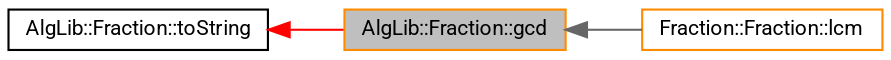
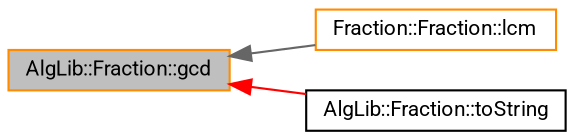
  digraph {
    fontname=Roboto
    rankdir=LR
    node [color=darkorange fillcolor=white fontname=Roboto fontsize=10 shape=record style=filled]
    edge [dir=back fontname=Roboto fontsize=10 labelfontname=Helvetica labelfontsize=10 style=solid]
    n1 [fillcolor=grey75 fontcolor=black height=0.2 label="AlgLib::Fraction::gcd" width=0.4]
    n2 [height=0.2 label="Fraction::Fraction::lcm" width=0.4]
    n3 [color=black height=0.2 label="AlgLib::Fraction::toString" width=0.4]
    n1 -> n2 [color=gray40]
-   n3 -> n1 [color=red]
+   n1 -> n3 [color=red]
  }
